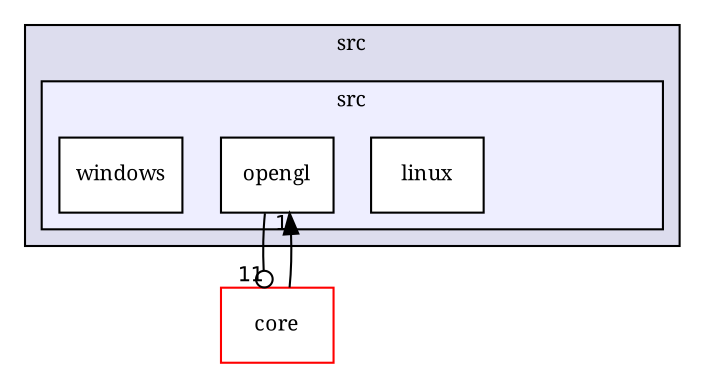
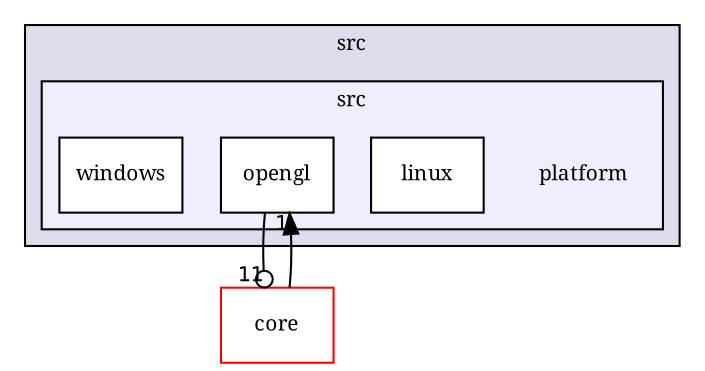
  digraph {
    compound=true
    fontname="Noto Serif"
    node [fontname="Noto Serif" fontsize=10 shape=box color=black fillcolor=white style=filled]
    edge [labeldistance=1.5 labelfontname=Helvetica labelfontsize=10 fontname="Noto Serif"]
+   n1 [label=platform shape=plaintext color="" fillcolor="" style=""]
    n2 [label=linux]
    n3 [label=opengl]
    n4 [label=windows]
    n5 [color=red label=core]
    subgraph cluster_1 {
      bgcolor="#ddddee"
      fontsize=10
      label=src
      pencolor=black
      subgraph cluster_2 {
        bgcolor="#eeeeff"
        fontsize=10
        pencolor=black
+       n1
        n2
        n3
        n4
      }
    }
    n3 -> n5 [headlabel=11 arrowhead=odot]
    n5 -> n3 [headlabel=1 arrowhead=normal]
  }
